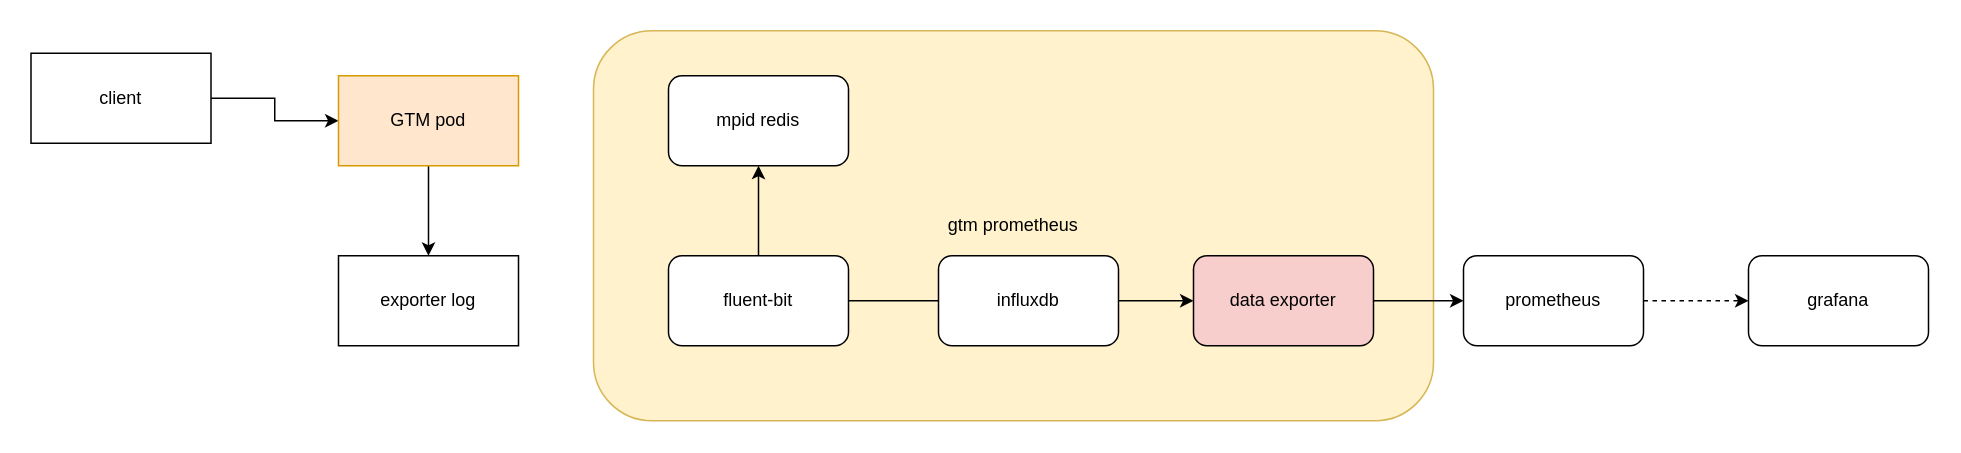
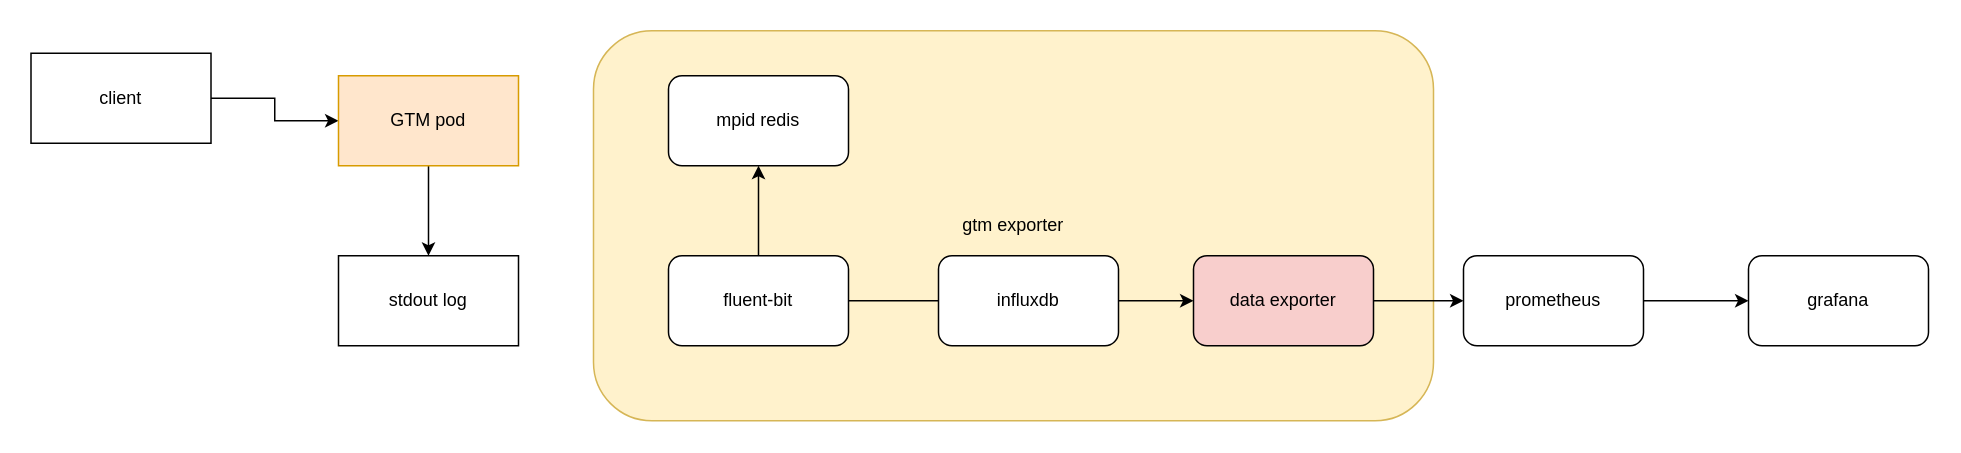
  <mxCell id="0" />
  <mxCell id="1" parent="0" />
- <mxCell id="2" value="gtm prometheus" style="rounded=1;whiteSpace=wrap;html=1;fillColor=#fff2cc;strokeColor=#d6b656;" vertex="1" parent="1"><mxGeometry x="395" y="20" width="560" height="260" as="geometry" /></mxCell>
+ <mxCell id="2" value="gtm exporter" style="rounded=1;whiteSpace=wrap;html=1;fillColor=#fff2cc;strokeColor=#d6b656;" vertex="1" parent="1"><mxGeometry x="395" y="20" width="560" height="260" as="geometry" /></mxCell>
  <mxCell id="3" value="" style="edgeStyle=orthogonalEdgeStyle;rounded=0;orthogonalLoop=1;jettySize=auto;html=1;" edge="1" parent="1" source="4" target="6"><mxGeometry relative="1" as="geometry" /></mxCell>
  <mxCell id="4" value="client" style="rounded=0;whiteSpace=wrap;html=1;" vertex="1" parent="1"><mxGeometry x="20" y="35" width="120" height="60" as="geometry" /></mxCell>
  <mxCell id="5" value="" style="edgeStyle=orthogonalEdgeStyle;rounded=0;orthogonalLoop=1;jettySize=auto;html=1;" edge="1" parent="1" source="6" target="7"><mxGeometry relative="1" as="geometry" /></mxCell>
  <mxCell id="6" value="GTM pod" style="rounded=0;whiteSpace=wrap;html=1;fillColor=#ffe6cc;strokeColor=#d79b00;" vertex="1" parent="1"><mxGeometry x="225" y="50" width="120" height="60" as="geometry" /></mxCell>
- <mxCell id="7" value="exporter log" style="rounded=0;whiteSpace=wrap;html=1;" vertex="1" parent="1"><mxGeometry x="225" y="170" width="120" height="60" as="geometry" /></mxCell>
+ <mxCell id="7" value="stdout log" style="rounded=0;whiteSpace=wrap;html=1;" vertex="1" parent="1"><mxGeometry x="225" y="170" width="120" height="60" as="geometry" /></mxCell>
  <mxCell id="8" value="" style="edgeStyle=orthogonalEdgeStyle;rounded=0;orthogonalLoop=1;jettySize=auto;html=1;" edge="1" parent="1" source="10" target="11"><mxGeometry relative="1" as="geometry" /></mxCell>
  <mxCell id="9" value="" style="edgeStyle=orthogonalEdgeStyle;rounded=0;orthogonalLoop=1;jettySize=auto;html=1;endArrow=none;" edge="1" parent="1" source="10" target="13"><mxGeometry relative="1" as="geometry" /></mxCell>
  <mxCell id="10" value="fluent-bit" style="rounded=1;whiteSpace=wrap;html=1;" vertex="1" parent="1"><mxGeometry x="445" y="170" width="120" height="60" as="geometry" /></mxCell>
  <mxCell id="11" value="mpid redis" style="rounded=1;whiteSpace=wrap;html=1;" vertex="1" parent="1"><mxGeometry x="445" y="50" width="120" height="60" as="geometry" /></mxCell>
  <mxCell id="12" value="" style="edgeStyle=orthogonalEdgeStyle;rounded=0;orthogonalLoop=1;jettySize=auto;html=1;" edge="1" parent="1" source="13" target="15"><mxGeometry relative="1" as="geometry" /></mxCell>
  <mxCell id="13" value="influxdb" style="rounded=1;whiteSpace=wrap;html=1;" vertex="1" parent="1"><mxGeometry x="625" y="170" width="120" height="60" as="geometry" /></mxCell>
  <mxCell id="14" value="" style="edgeStyle=orthogonalEdgeStyle;rounded=0;orthogonalLoop=1;jettySize=auto;html=1;" edge="1" parent="1" source="15" target="17"><mxGeometry relative="1" as="geometry" /></mxCell>
  <mxCell id="15" value="data exporter" style="rounded=1;whiteSpace=wrap;html=1;fillColor=#f8cecc;" vertex="1" parent="1"><mxGeometry x="795" y="170" width="120" height="60" as="geometry" /></mxCell>
- <mxCell id="16" value="" style="edgeStyle=orthogonalEdgeStyle;rounded=0;orthogonalLoop=1;jettySize=auto;html=1;dashed=1;" edge="1" parent="1" source="17" target="18"><mxGeometry relative="1" as="geometry" /></mxCell>
+ <mxCell id="16" value="" style="edgeStyle=orthogonalEdgeStyle;rounded=0;orthogonalLoop=1;jettySize=auto;html=1;" edge="1" parent="1" source="17" target="18"><mxGeometry relative="1" as="geometry" /></mxCell>
  <mxCell id="17" value="prometheus" style="rounded=1;whiteSpace=wrap;html=1;" vertex="1" parent="1"><mxGeometry x="975" y="170" width="120" height="60" as="geometry" /></mxCell>
  <mxCell id="18" value="grafana" style="rounded=1;whiteSpace=wrap;html=1;" vertex="1" parent="1"><mxGeometry x="1165" y="170" width="120" height="60" as="geometry" /></mxCell>
